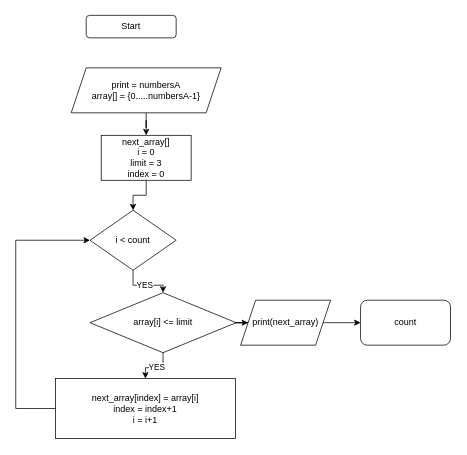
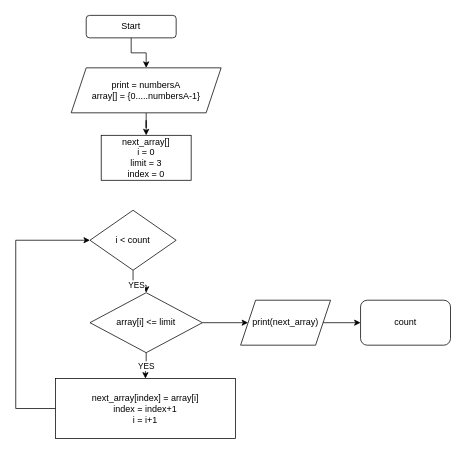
  <mxCell id="0" />
  <mxCell id="1" parent="0" />
+ <mxCell id="2" value="" style="edgeStyle=orthogonalEdgeStyle;rounded=0;orthogonalLoop=1;jettySize=auto;html=1;" edge="1" parent="1" source="3" target="5"><mxGeometry relative="1" as="geometry" /></mxCell>
  <mxCell id="3" value="Start" style="rounded=1;whiteSpace=wrap;html=1;" vertex="1" parent="1"><mxGeometry x="114" y="20" width="120" height="30" as="geometry" /></mxCell>
  <mxCell id="4" value="" style="edgeStyle=orthogonalEdgeStyle;rounded=0;orthogonalLoop=1;jettySize=auto;html=1;" edge="1" parent="1" source="5" target="7"><mxGeometry relative="1" as="geometry" /></mxCell>
  <mxCell id="5" value="print = numbersA&lt;br style=&quot;border-color: var(--border-color);&quot;&gt;array[] = {0.....numbersA-1}" style="shape=parallelogram;perimeter=parallelogramPerimeter;whiteSpace=wrap;html=1;fixedSize=1;" vertex="1" parent="1"><mxGeometry x="94" y="90" width="200" height="60" as="geometry" /></mxCell>
- <mxCell id="6" value="" style="edgeStyle=orthogonalEdgeStyle;rounded=0;orthogonalLoop=1;jettySize=auto;html=1;" edge="1" parent="1" source="7" target="9"><mxGeometry relative="1" as="geometry" /></mxCell>
  <mxCell id="7" value="next_array[]&lt;br style=&quot;border-color: var(--border-color);&quot;&gt;i = 0&lt;br style=&quot;border-color: var(--border-color);&quot;&gt;limit = 3&lt;br&gt;index = 0" style="rounded=0;whiteSpace=wrap;html=1;" vertex="1" parent="1"><mxGeometry x="134" y="180" width="120" height="60" as="geometry" /></mxCell>
  <mxCell id="8" value="YES" style="edgeStyle=orthogonalEdgeStyle;rounded=0;orthogonalLoop=1;jettySize=auto;html=1;" edge="1" parent="1" source="9" target="12"><mxGeometry relative="1" as="geometry" /></mxCell>
  <mxCell id="9" value="i &amp;lt; count" style="rhombus;whiteSpace=wrap;html=1;" vertex="1" parent="1"><mxGeometry x="119" y="280" width="115" height="80" as="geometry" /></mxCell>
  <mxCell id="10" value="YES" style="edgeStyle=orthogonalEdgeStyle;rounded=0;orthogonalLoop=1;jettySize=auto;html=1;" edge="1" parent="1" source="12" target="14"><mxGeometry relative="1" as="geometry" /></mxCell>
  <mxCell id="11" value="" style="edgeStyle=orthogonalEdgeStyle;rounded=0;orthogonalLoop=1;jettySize=auto;html=1;" edge="1" parent="1" source="12" target="16"><mxGeometry relative="1" as="geometry" /></mxCell>
- <mxCell id="12" value="array[i] &amp;lt;= limit" style="rhombus;whiteSpace=wrap;html=1;" vertex="1" parent="1"><mxGeometry x="119" y="390" width="195" height="80" as="geometry" /></mxCell>
+ <mxCell id="12" value="array[i] &amp;lt;= limit" style="rhombus;whiteSpace=wrap;html=1;" vertex="1" parent="1"><mxGeometry x="119" y="390" width="150" height="80" as="geometry" /></mxCell>
  <mxCell id="13" style="edgeStyle=orthogonalEdgeStyle;rounded=0;orthogonalLoop=1;jettySize=auto;html=1;entryX=0;entryY=0.5;entryDx=0;entryDy=0;" edge="1" parent="1" source="14" target="9"><mxGeometry relative="1" as="geometry"><Array as="points"><mxPoint x="20" y="545" /><mxPoint x="20" y="320" /></Array></mxGeometry></mxCell>
  <mxCell id="14" value="next_array[index] = array[i]&lt;br&gt;index = index+1&lt;br&gt;i = i+1" style="rounded=0;whiteSpace=wrap;html=1;" vertex="1" parent="1"><mxGeometry x="73" y="504.5" width="240" height="80" as="geometry" /></mxCell>
  <mxCell id="15" value="" style="edgeStyle=orthogonalEdgeStyle;rounded=0;orthogonalLoop=1;jettySize=auto;html=1;" edge="1" parent="1" source="16" target="17"><mxGeometry relative="1" as="geometry" /></mxCell>
  <mxCell id="16" value="print(next_array)" style="shape=parallelogram;perimeter=parallelogramPerimeter;whiteSpace=wrap;html=1;fixedSize=1;" vertex="1" parent="1"><mxGeometry x="320" y="400" width="120" height="60" as="geometry" /></mxCell>
  <mxCell id="17" value="count" style="rounded=1;whiteSpace=wrap;html=1;" vertex="1" parent="1"><mxGeometry x="480" y="400" width="120" height="60" as="geometry" /></mxCell>
